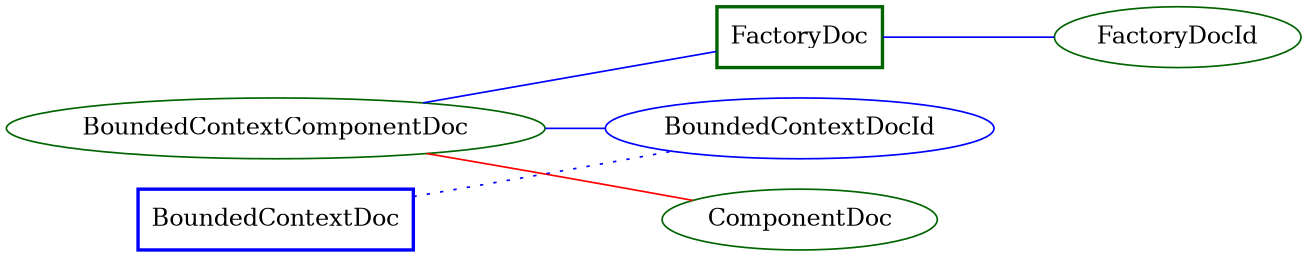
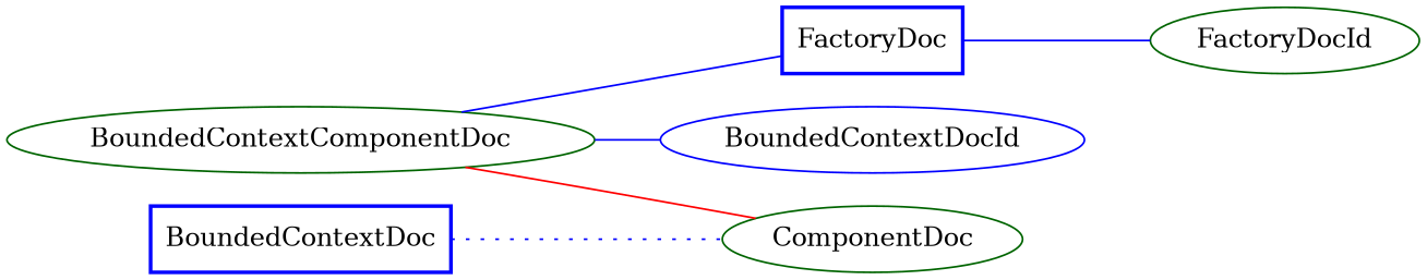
  graph {
    rankdir=LR
    splines=spline
    node [color=blue shape=ellipse]
    edge [color=blue style=solid]
-   FactoryDoc [color=darkgreen shape=box style=bold]
+   FactoryDoc [shape=box style=bold]
    FactoryDocId [color=darkgreen]
    BoundedContextComponentDoc [color=darkgreen]
    ComponentDoc [color=darkgreen]
    BoundedContextDocId
    BoundedContextDoc [shape=box style=bold]
    FactoryDoc -- FactoryDocId
    BoundedContextComponentDoc -- FactoryDoc
    BoundedContextComponentDoc -- ComponentDoc [color=red]
    BoundedContextComponentDoc -- BoundedContextDocId
-   BoundedContextDoc -- BoundedContextDocId [style=dotted]
+   BoundedContextDoc -- ComponentDoc [style=dotted]
  }
